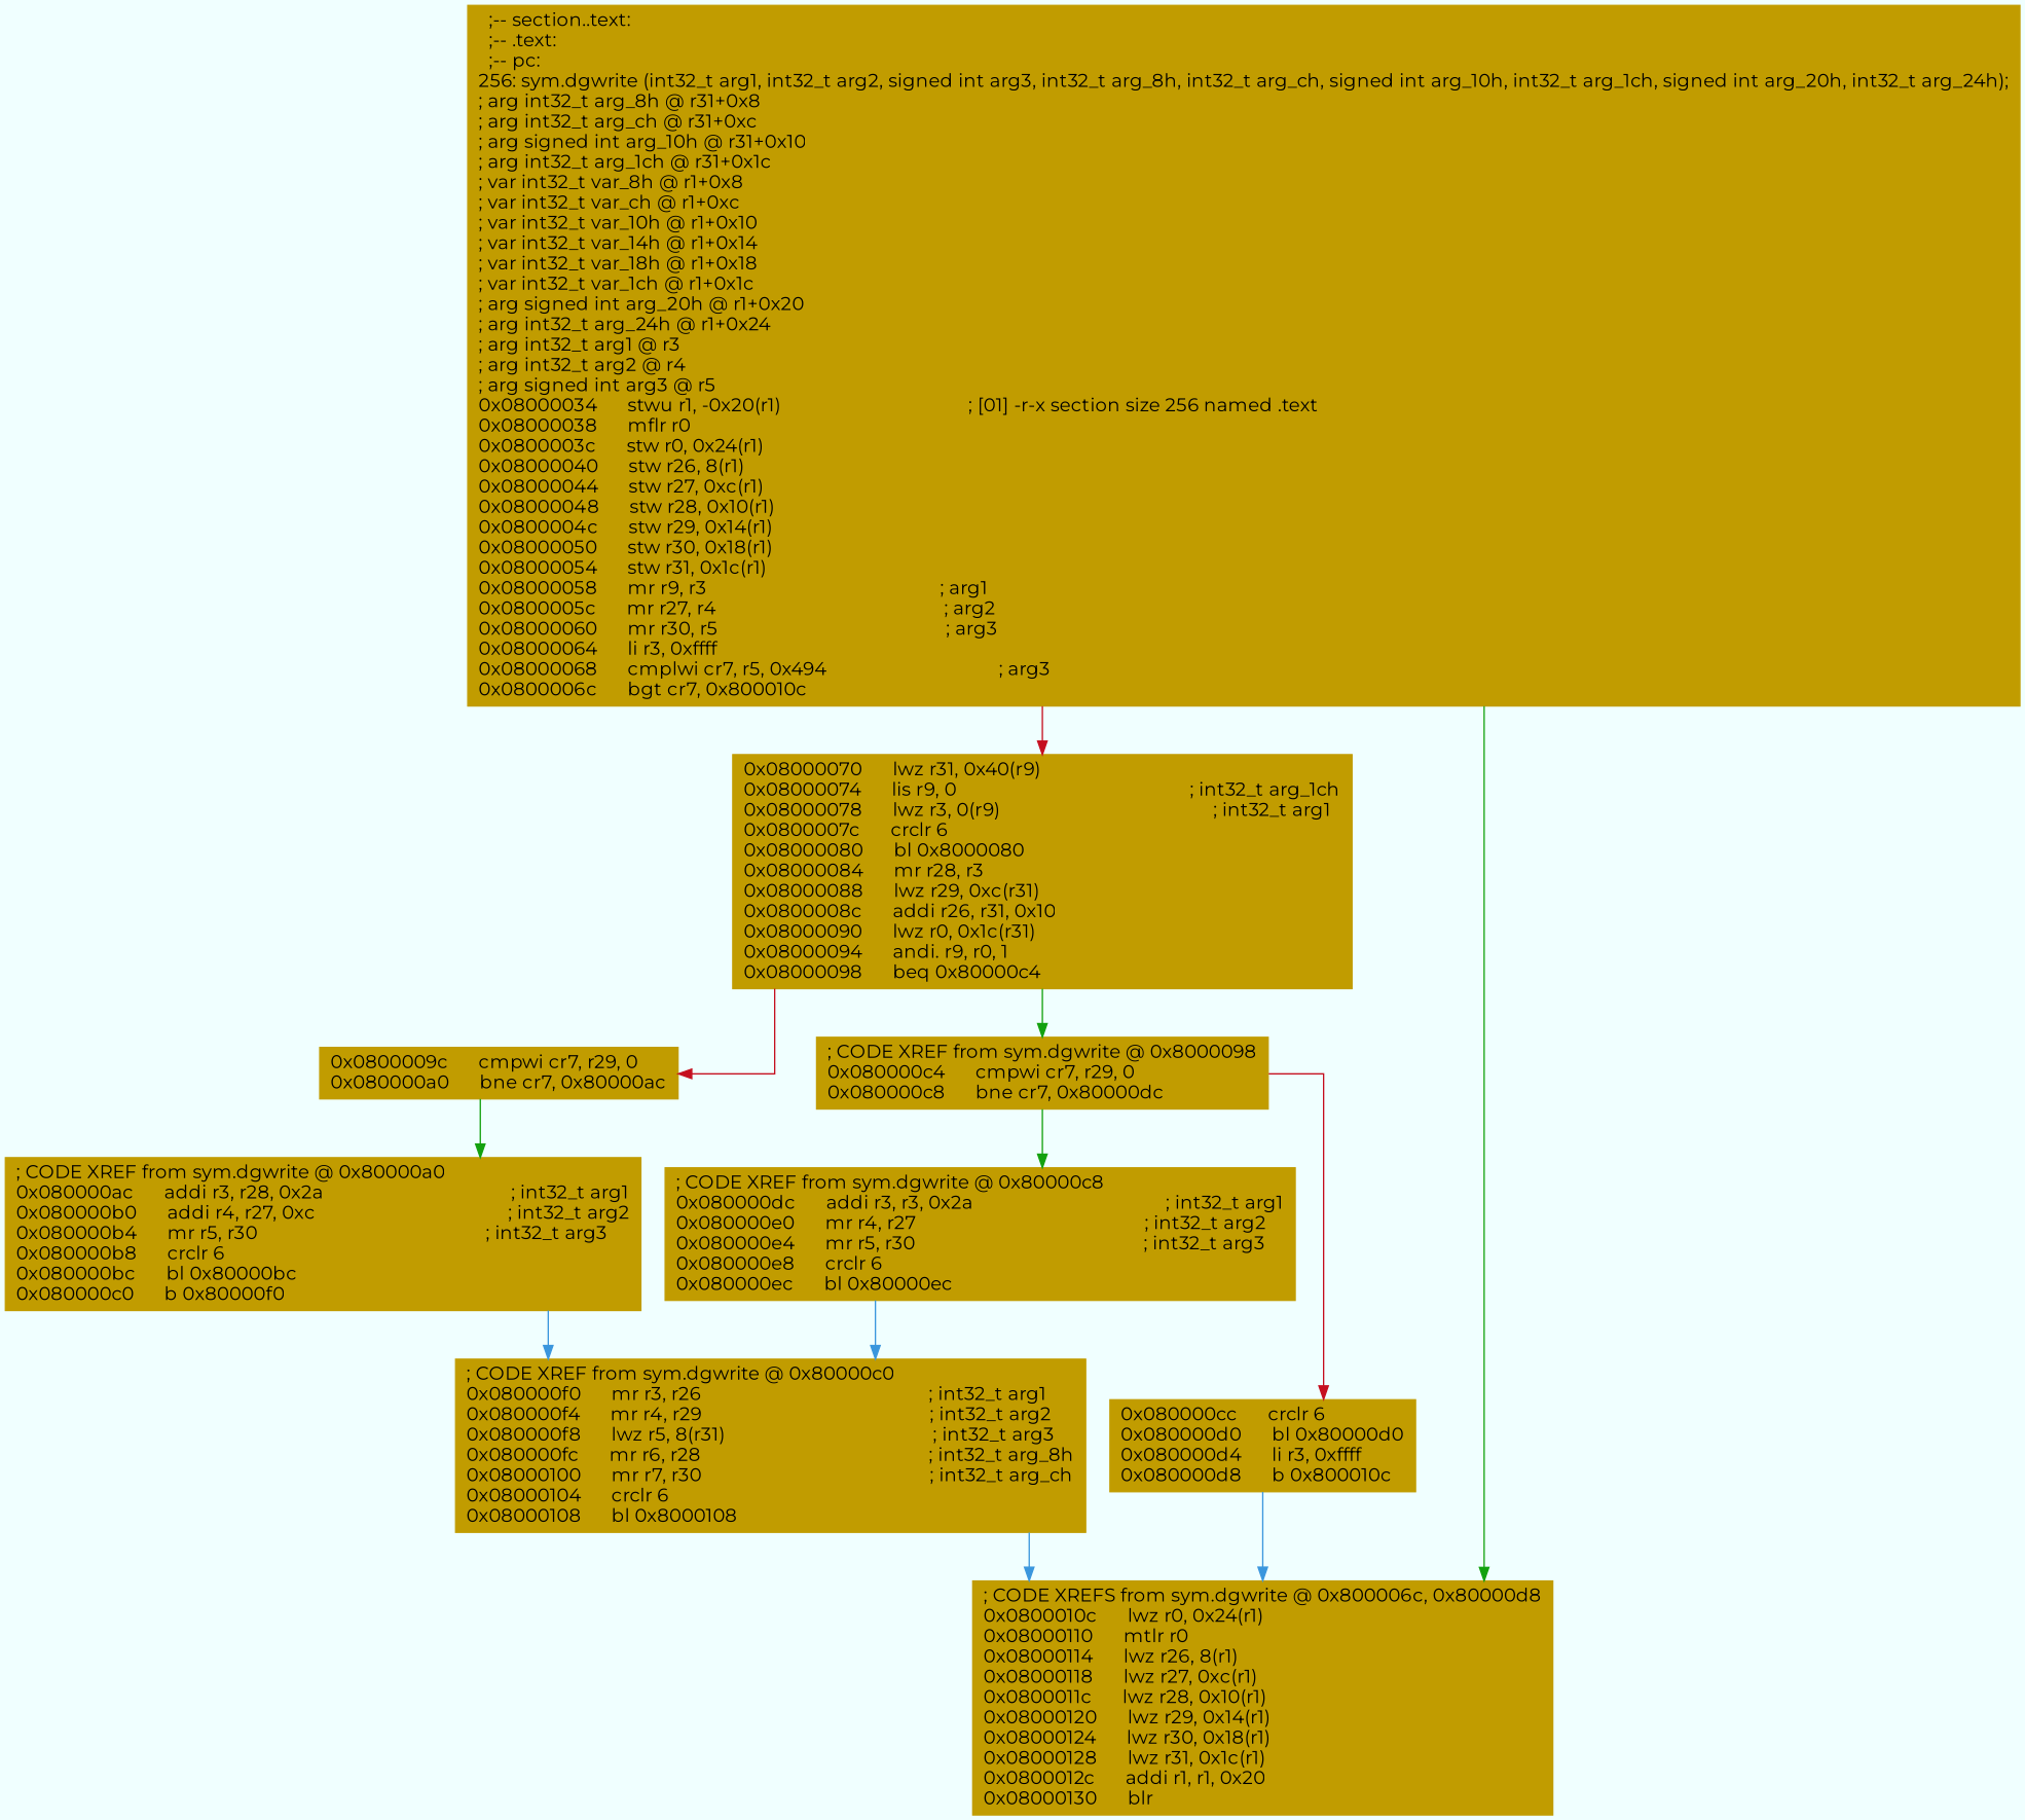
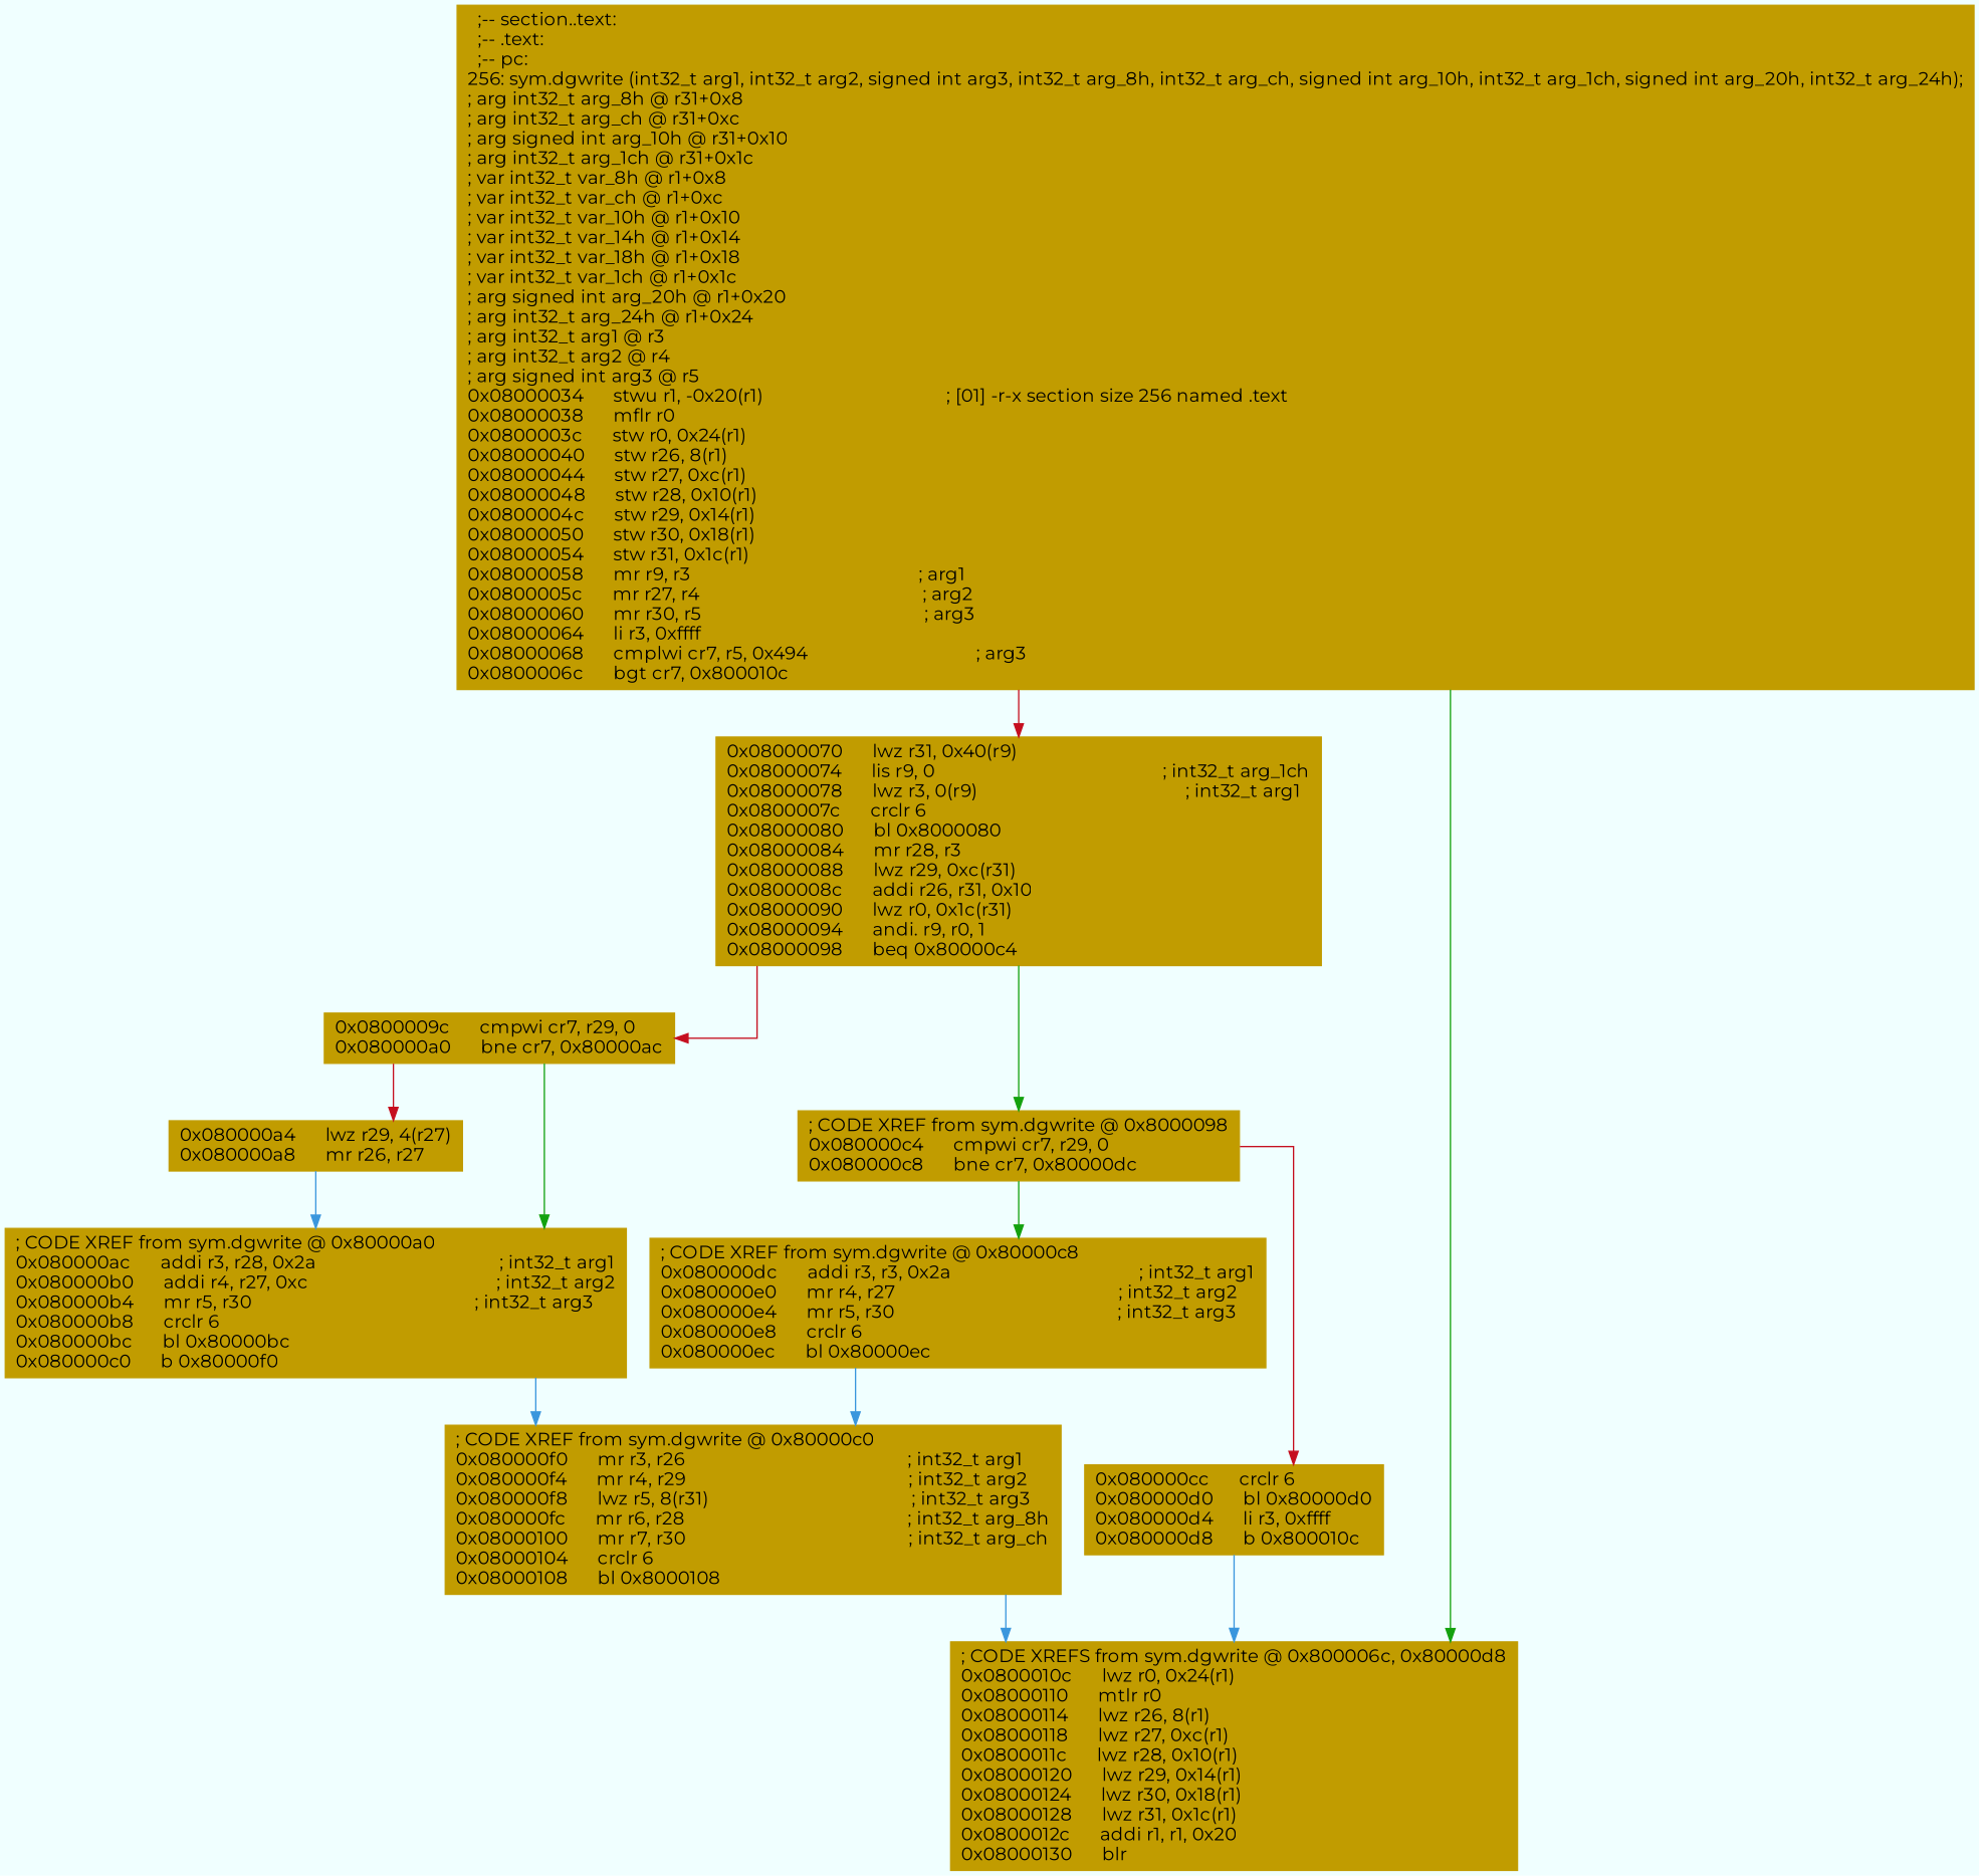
  digraph {
    bgcolor=azure
    fontname=Montserrat
    fontsize=8
    splines=ortho
    node [color="#c19c00" fillcolor="#c19c00" fontname=Montserrat shape=box style=filled]
    edge [arrowhead=normal color="#3a96dd" fontname=Montserrat]
    n1 [label="  ;-- section..text:\l  ;-- .text:\l  ;-- pc:\l256: sym.dgwrite (int32_t arg1, int32_t arg2, signed int arg3, int32_t arg_8h, int32_t arg_ch, signed int arg_10h, int32_t arg_1ch, signed int arg_20h, int32_t arg_24h);\l; arg int32_t arg_8h @ r31+0x8\l; arg int32_t arg_ch @ r31+0xc\l; arg signed int arg_10h @ r31+0x10\l; arg int32_t arg_1ch @ r31+0x1c\l; var int32_t var_8h @ r1+0x8\l; var int32_t var_ch @ r1+0xc\l; var int32_t var_10h @ r1+0x10\l; var int32_t var_14h @ r1+0x14\l; var int32_t var_18h @ r1+0x18\l; var int32_t var_1ch @ r1+0x1c\l; arg signed int arg_20h @ r1+0x20\l; arg int32_t arg_24h @ r1+0x24\l; arg int32_t arg1 @ r3\l; arg int32_t arg2 @ r4\l; arg signed int arg3 @ r5\l0x08000034      stwu r1, -0x20(r1)                                     ; [01] -r-x section size 256 named .text\l0x08000038      mflr r0\l0x0800003c      stw r0, 0x24(r1)\l0x08000040      stw r26, 8(r1)\l0x08000044      stw r27, 0xc(r1)\l0x08000048      stw r28, 0x10(r1)\l0x0800004c      stw r29, 0x14(r1)\l0x08000050      stw r30, 0x18(r1)\l0x08000054      stw r31, 0x1c(r1)\l0x08000058      mr r9, r3                                              ; arg1\l0x0800005c      mr r27, r4                                             ; arg2\l0x08000060      mr r30, r5                                             ; arg3\l0x08000064      li r3, 0xffff\l0x08000068      cmplwi cr7, r5, 0x494                                  ; arg3\l0x0800006c      bgt cr7, 0x800010c\l"]
    n2 [label="0x08000070      lwz r31, 0x40(r9)\l0x08000074      lis r9, 0                                              ; int32_t arg_1ch\l0x08000078      lwz r3, 0(r9)                                          ; int32_t arg1\l0x0800007c      crclr 6\l0x08000080      bl 0x8000080\l0x08000084      mr r28, r3\l0x08000088      lwz r29, 0xc(r31)\l0x0800008c      addi r26, r31, 0x10\l0x08000090      lwz r0, 0x1c(r31)\l0x08000094      andi. r9, r0, 1\l0x08000098      beq 0x80000c4\l"]
    n3 [label="; CODE XREFS from sym.dgwrite @ 0x800006c, 0x80000d8\l0x0800010c      lwz r0, 0x24(r1)\l0x08000110      mtlr r0\l0x08000114      lwz r26, 8(r1)\l0x08000118      lwz r27, 0xc(r1)\l0x0800011c      lwz r28, 0x10(r1)\l0x08000120      lwz r29, 0x14(r1)\l0x08000124      lwz r30, 0x18(r1)\l0x08000128      lwz r31, 0x1c(r1)\l0x0800012c      addi r1, r1, 0x20\l0x08000130      blr\l"]
    n4 [label="0x0800009c      cmpwi cr7, r29, 0\l0x080000a0      bne cr7, 0x80000ac\l"]
    n5 [label="; CODE XREF from sym.dgwrite @ 0x8000098\l0x080000c4      cmpwi cr7, r29, 0\l0x080000c8      bne cr7, 0x80000dc\l"]
+   n6 [label="0x080000a4      lwz r29, 4(r27)\l0x080000a8      mr r26, r27\l"]
    n7 [label="; CODE XREF from sym.dgwrite @ 0x80000a0\l0x080000ac      addi r3, r28, 0x2a                                     ; int32_t arg1\l0x080000b0      addi r4, r27, 0xc                                      ; int32_t arg2\l0x080000b4      mr r5, r30                                             ; int32_t arg3\l0x080000b8      crclr 6\l0x080000bc      bl 0x80000bc\l0x080000c0      b 0x80000f0\l"]
    n8 [label="; CODE XREF from sym.dgwrite @ 0x80000c0\l0x080000f0      mr r3, r26                                             ; int32_t arg1\l0x080000f4      mr r4, r29                                             ; int32_t arg2\l0x080000f8      lwz r5, 8(r31)                                         ; int32_t arg3\l0x080000fc      mr r6, r28                                             ; int32_t arg_8h\l0x08000100      mr r7, r30                                             ; int32_t arg_ch\l0x08000104      crclr 6\l0x08000108      bl 0x8000108\l"]
    n9 [label="0x080000cc      crclr 6\l0x080000d0      bl 0x80000d0\l0x080000d4      li r3, 0xffff\l0x080000d8      b 0x800010c\l"]
    n10 [label="; CODE XREF from sym.dgwrite @ 0x80000c8\l0x080000dc      addi r3, r3, 0x2a                                      ; int32_t arg1\l0x080000e0      mr r4, r27                                             ; int32_t arg2\l0x080000e4      mr r5, r30                                             ; int32_t arg3\l0x080000e8      crclr 6\l0x080000ec      bl 0x80000ec\l"]
    n1 -> n2 [color="#c50f1f"]
    n1 -> n3 [color="#13a10e"]
    n2 -> n4 [color="#c50f1f"]
    n2 -> n5 [color="#13a10e"]
+   n4 -> n6 [color="#c50f1f"]
    n4 -> n7 [color="#13a10e"]
    n5 -> n9 [color="#c50f1f"]
    n5 -> n10 [color="#13a10e"]
+   n6 -> n7
    n7 -> n8
    n8 -> n3
    n9 -> n3
    n10 -> n8
  }
